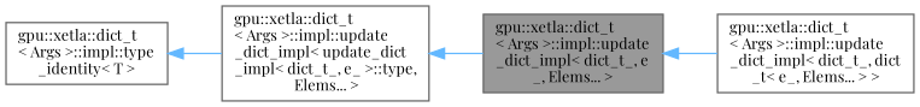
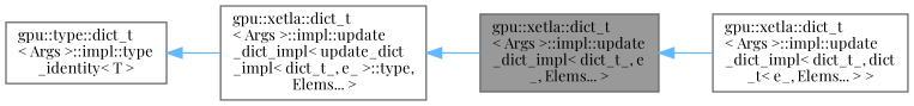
  digraph {
    rankdir=LR
    fontname="Playfair Display"
    node [color=gray40 fillcolor=white fontname="Playfair Display" fontsize=10 shape=box style=filled]
    edge [color=steelblue1 dir=back fontname="Playfair Display" fontsize=10 labelfontname=Helvetica labelfontsize=10 style=solid]
    n1 [fillcolor=grey60 fontcolor=black height=0.2 label="gpu::xetla::dict_t\l\< Args \>::impl::update\l_dict_impl\< dict_t_, e\l_, Elems... \>" width=0.4]
    n2 [height=0.2 label="gpu::xetla::dict_t\l\< Args \>::impl::update\l_dict_impl\< dict_t_, dict\l_t\< e_, Elems... \> \>" width=0.4]
    n3 [height=0.2 label="gpu::xetla::dict_t\l\< Args \>::impl::update\l_dict_impl\< update_dict\l_impl\< dict_t_, e_ \>::type,\l Elems... \>" width=0.4]
-   n4 [height=0.2 label="gpu::xetla::dict_t\l\< Args \>::impl::type\l_identity\< T \>" width=0.4]
+   n4 [height=0.2 label="gpu::type::dict_t\l\< Args \>::impl::type\l_identity\< T \>" width=0.4]
    n1 -> n2
    n3 -> n1
    n4 -> n3
  }
